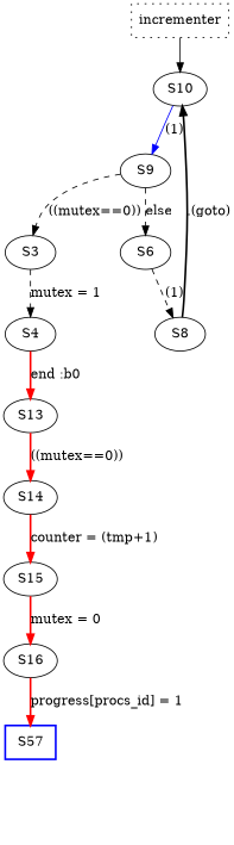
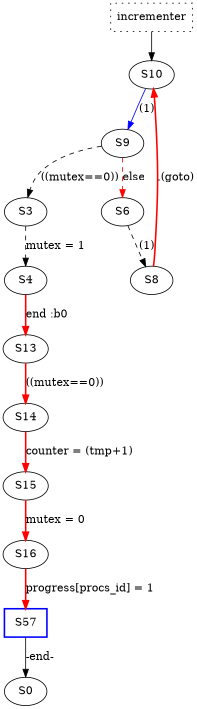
  digraph {
    edge [color=red style=bold]
    n1 [label=incrementer shape=box style=dotted]
    S10
    S9
    S3
    S6
    S4
    S8
    S13
    S14
    S15
    S16
    n12 [color=blue label=S57 shape=box style=bold]
+   S0
    n1 -> S10 [color="" style=""]
    S10 -> S9 [color=blue label="(1)" style=solid]
    S9 -> S3 [color=black label="((mutex==0))" style=dashed]
-   S9 -> S6 [color=black label=else style=dashed]
+   S9 -> S6 [label=else style=dashed]
    S3 -> S4 [color=black label="mutex = 1" style=dashed]
    S6 -> S8 [color=black label="(1)" style=dashed]
    S4 -> S13 [label="end :b0"]
-   S8 -> S10 [color=black label=".(goto)"]
+   S8 -> S10 [label=".(goto)"]
    S13 -> S14 [label="((mutex==0))"]
    S14 -> S15 [label="counter = (tmp+1)"]
    S15 -> S16 [label="mutex = 0"]
    S16 -> n12 [label="progress[procs_id] = 1"]
+   n12 -> S0 [color=black label="-end-" style=solid]
  }
